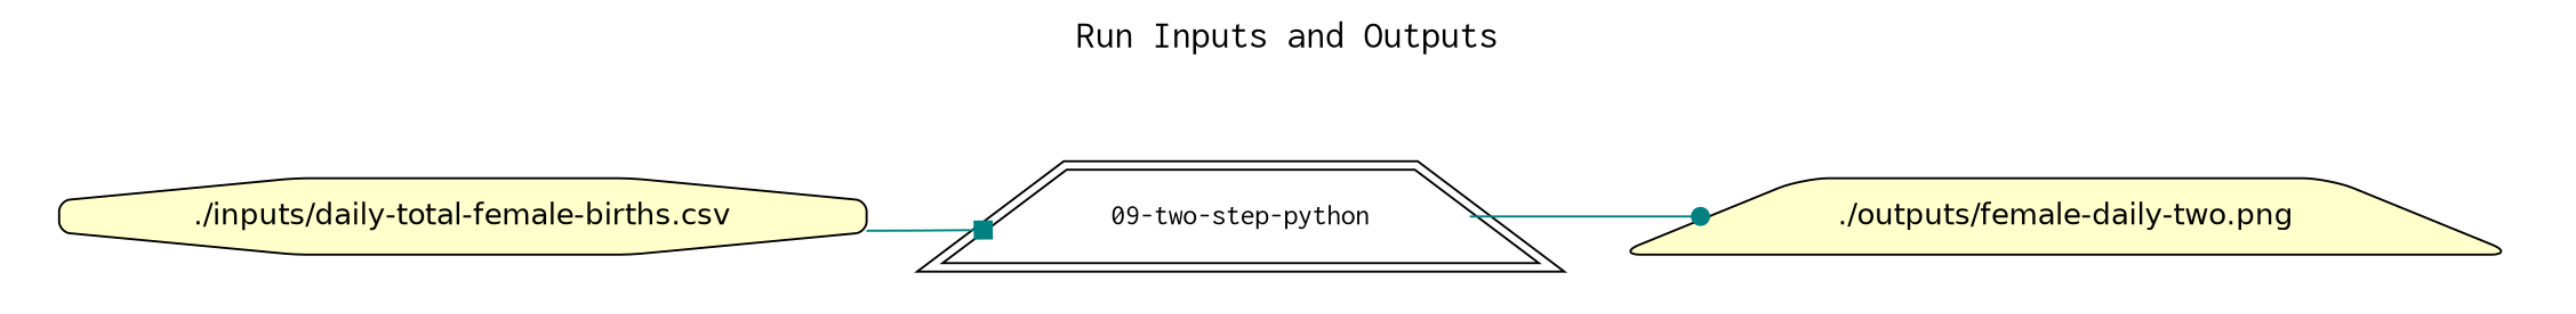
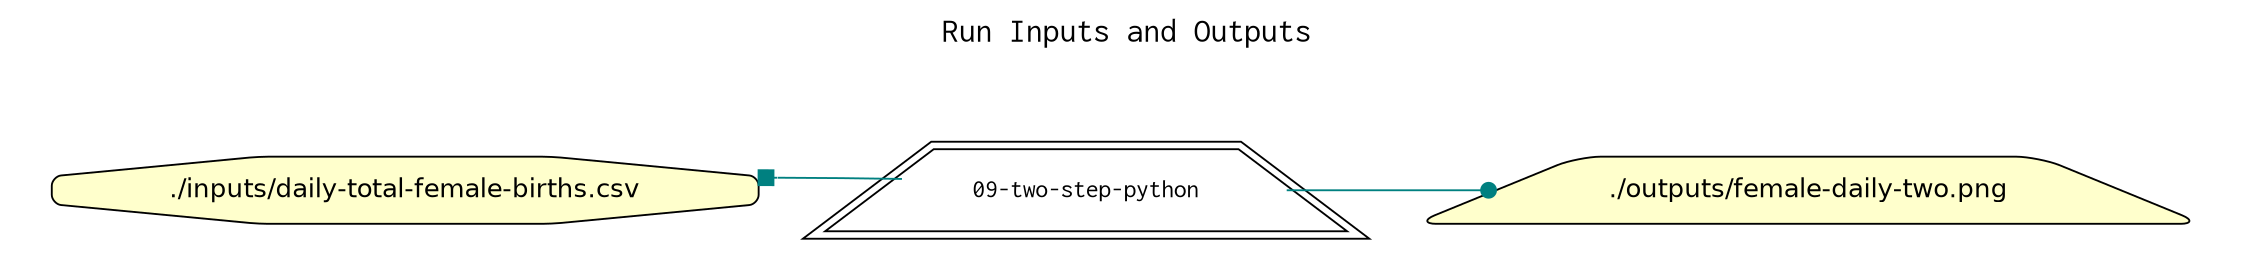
  digraph {
    fontname=Courier
    fontsize=18
    label="Run Inputs and Outputs"
    labelloc=t
    rankdir=LR
    node [fillcolor="#FFFFCC" fontname=Helvetica peripheries=1 shape=trapezium style="rounded,filled"]
    edge [color=teal]
    n1 [label="./inputs/daily-total-female-births.csv" shape=octagon]
    n2 [label="./outputs/female-daily-two.png"]
    "09-two-step-python" [fillcolor="#FFFFFF" fontname=Courier peripheries=2 style=filled]
    subgraph cluster_1 {
      color=white
      label=""
      penwidth=0
      subgraph cluster_2 {
        color=white
        label=""
        penwidth=0
        n1
      }
    }
    subgraph cluster_3 {
      color=white
      label=""
      penwidth=0
      subgraph cluster_4 {
        color=white
        label=""
        penwidth=0
        n2
      }
    }
-   n1 -> "09-two-step-python" [arrowhead=box]
+   "09-two-step-python" -> n1 [arrowhead=box]
    "09-two-step-python" -> n2 [arrowhead=dot]
  }
